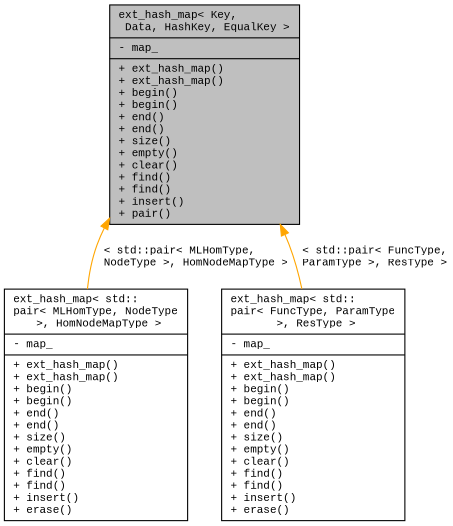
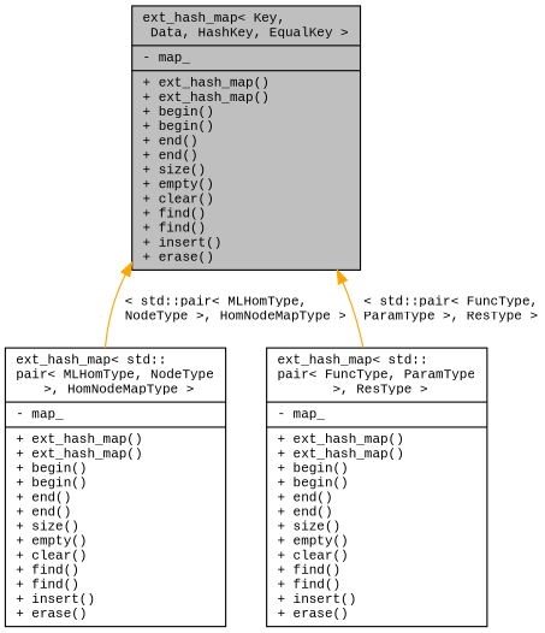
  digraph {
    fontname="Liberation Mono"
    node [color=black fillcolor=white fontname="Liberation Mono" fontsize=10 shape=record style=filled]
    edge [color=orange dir=back fontname="Liberation Mono" fontsize=10 labelfontname=FreeSans labelfontsize=10 style=solid]
-   n1 [fillcolor=grey75 fontcolor=black height=0.2 label="{ext_hash_map\< Key,\l Data, HashKey, EqualKey \>\n|- map_\l|+ ext_hash_map()\l+ ext_hash_map()\l+ begin()\l+ begin()\l+ end()\l+ end()\l+ size()\l+ empty()\l+ clear()\l+ find()\l+ find()\l+ insert()\l+ pair()\l}" width=0.4]
+   n1 [fillcolor=grey75 fontcolor=black height=0.2 label="{ext_hash_map\< Key,\l Data, HashKey, EqualKey \>\n|- map_\l|+ ext_hash_map()\l+ ext_hash_map()\l+ begin()\l+ begin()\l+ end()\l+ end()\l+ size()\l+ empty()\l+ clear()\l+ find()\l+ find()\l+ insert()\l+ erase()\l}" width=0.4]
    n2 [height=0.2 label="{ext_hash_map\< std::\lpair\< MLHomType, NodeType\l \>, HomNodeMapType \>\n|- map_\l|+ ext_hash_map()\l+ ext_hash_map()\l+ begin()\l+ begin()\l+ end()\l+ end()\l+ size()\l+ empty()\l+ clear()\l+ find()\l+ find()\l+ insert()\l+ erase()\l}" width=0.4]
    n3 [height=0.2 label="{ext_hash_map\< std::\lpair\< FuncType, ParamType\l \>, ResType \>\n|- map_\l|+ ext_hash_map()\l+ ext_hash_map()\l+ begin()\l+ begin()\l+ end()\l+ end()\l+ size()\l+ empty()\l+ clear()\l+ find()\l+ find()\l+ insert()\l+ erase()\l}" width=0.4]
    n1 -> n2 [label=" \< std::pair\< MLHomType,\l NodeType \>, HomNodeMapType \>"]
    n1 -> n3 [label=" \< std::pair\< FuncType,\l ParamType \>, ResType \>"]
  }
